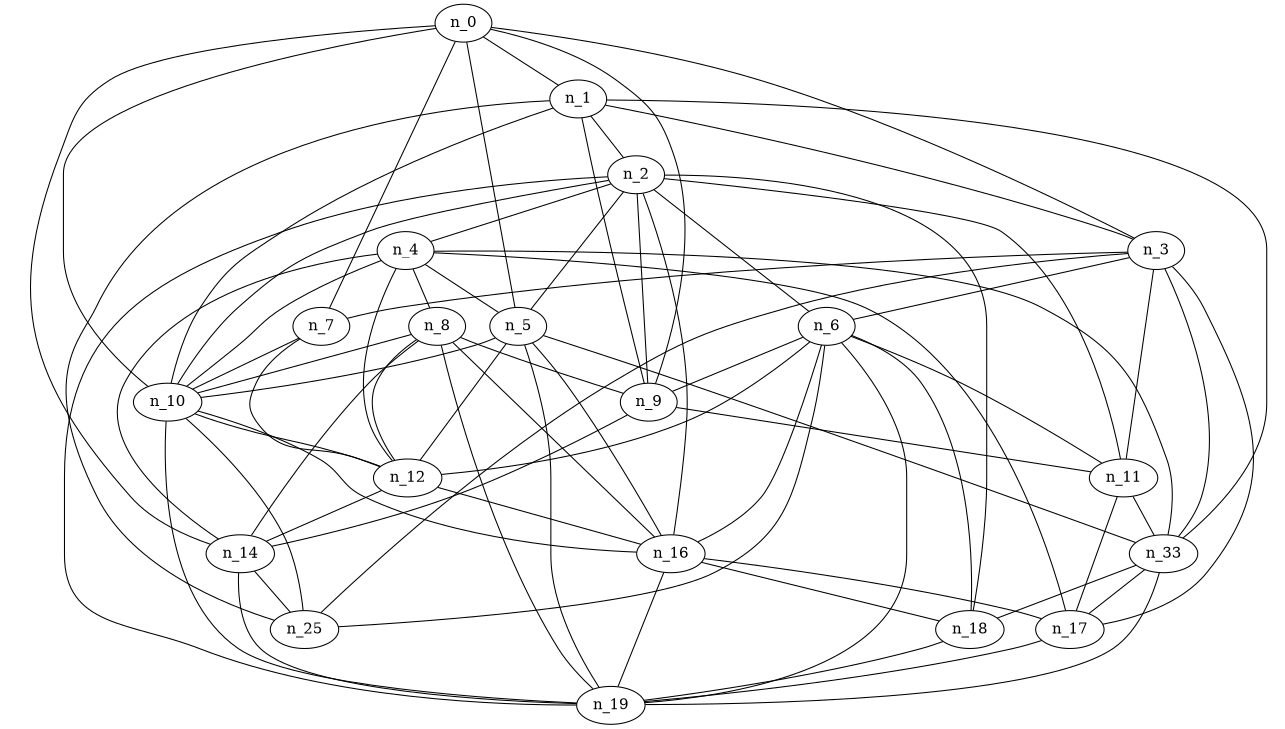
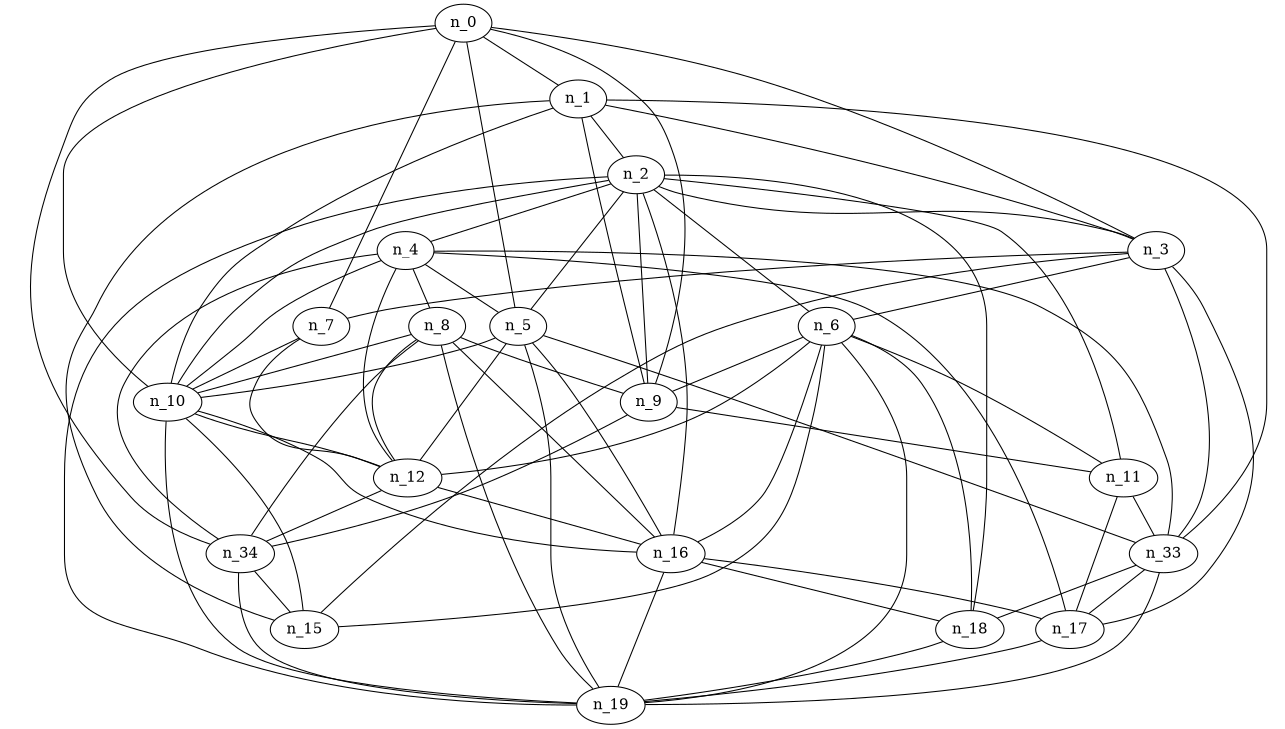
  graph {
    n_0
    n_1
    n_3
    n_5
    n_7
    n_9
    n_10
-   n_14
+   n_14 [label=n_34]
    n_2
    n10 [label=n_33]
-   n_15 [label=n_25]
+   n_15
    n_6
    n_17
    n_16
    n_19
    n_12
    n_11
    n_18
    n_4
    n_8
    n_0 -- n_1
    n_0 -- n_3
    n_0 -- n_5
    n_0 -- n_7
    n_0 -- n_9
    n_0 -- n_10
    n_0 -- n_14
    n_1 -- n_3
    n_1 -- n_9
    n_1 -- n_10
    n_1 -- n_2
    n_1 -- n10
    n_1 -- n_15
    n_3 -- n_7
    n_3 -- n10
    n_3 -- n_15
    n_3 -- n_6
    n_3 -- n_17
    n_5 -- n_10
    n_5 -- n10
    n_5 -- n_16
    n_5 -- n_19
    n_5 -- n_12
    n_7 -- n_10
    n_7 -- n_12
    n_9 -- n_14
    n_9 -- n_11
    n_10 -- n_15
    n_10 -- n_16
    n_10 -- n_19
    n_10 -- n_12
    n_14 -- n_15
    n_14 -- n_19
-   n_11 -- n_3
+   n_2 -- n_3
    n_2 -- n_5
    n_2 -- n_9
    n_2 -- n_10
    n_2 -- n_6
    n_2 -- n_16
    n_2 -- n_19
    n_2 -- n_11
    n_2 -- n_18
    n_2 -- n_4
    n10 -- n_17
    n10 -- n_19
    n10 -- n_18
    n_6 -- n_9
    n_6 -- n_15
    n_6 -- n_16
    n_6 -- n_19
    n_6 -- n_12
    n_6 -- n_11
    n_6 -- n_18
    n_17 -- n_19
    n_16 -- n_17
    n_16 -- n_19
    n_16 -- n_18
    n_12 -- n_14
    n_12 -- n_16
    n_11 -- n10
    n_11 -- n_17
    n_18 -- n_19
    n_4 -- n_5
    n_4 -- n_10
    n_4 -- n_14
    n_4 -- n10
    n_4 -- n_17
    n_4 -- n_12
    n_4 -- n_8
    n_8 -- n_9
    n_8 -- n_10
    n_8 -- n_14
    n_8 -- n_16
    n_8 -- n_19
    n_8 -- n_12
  }
